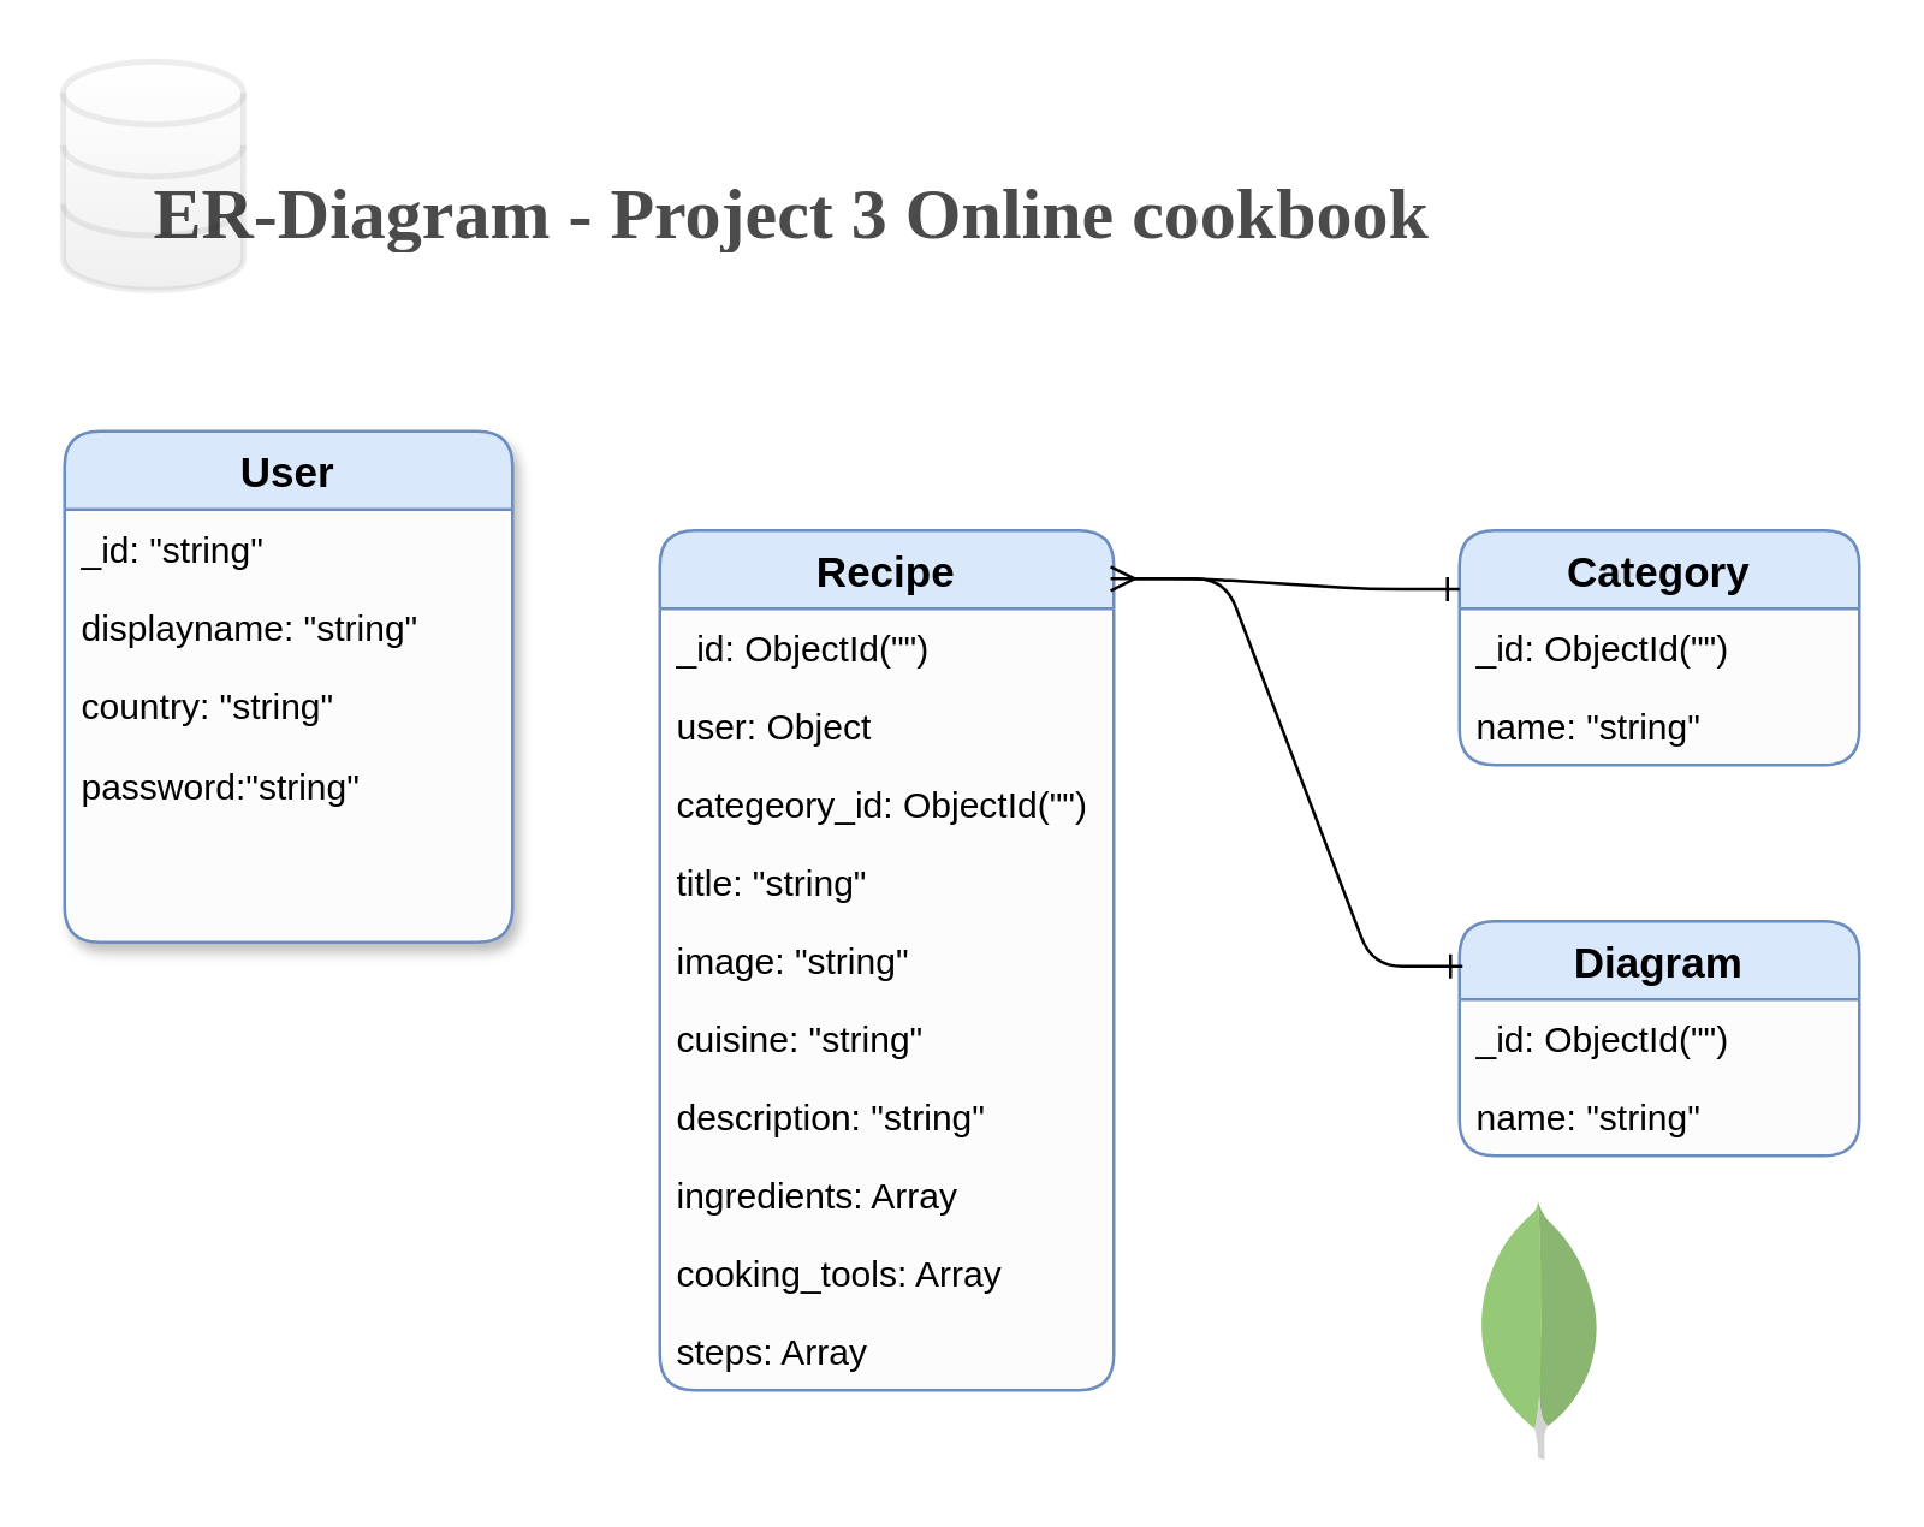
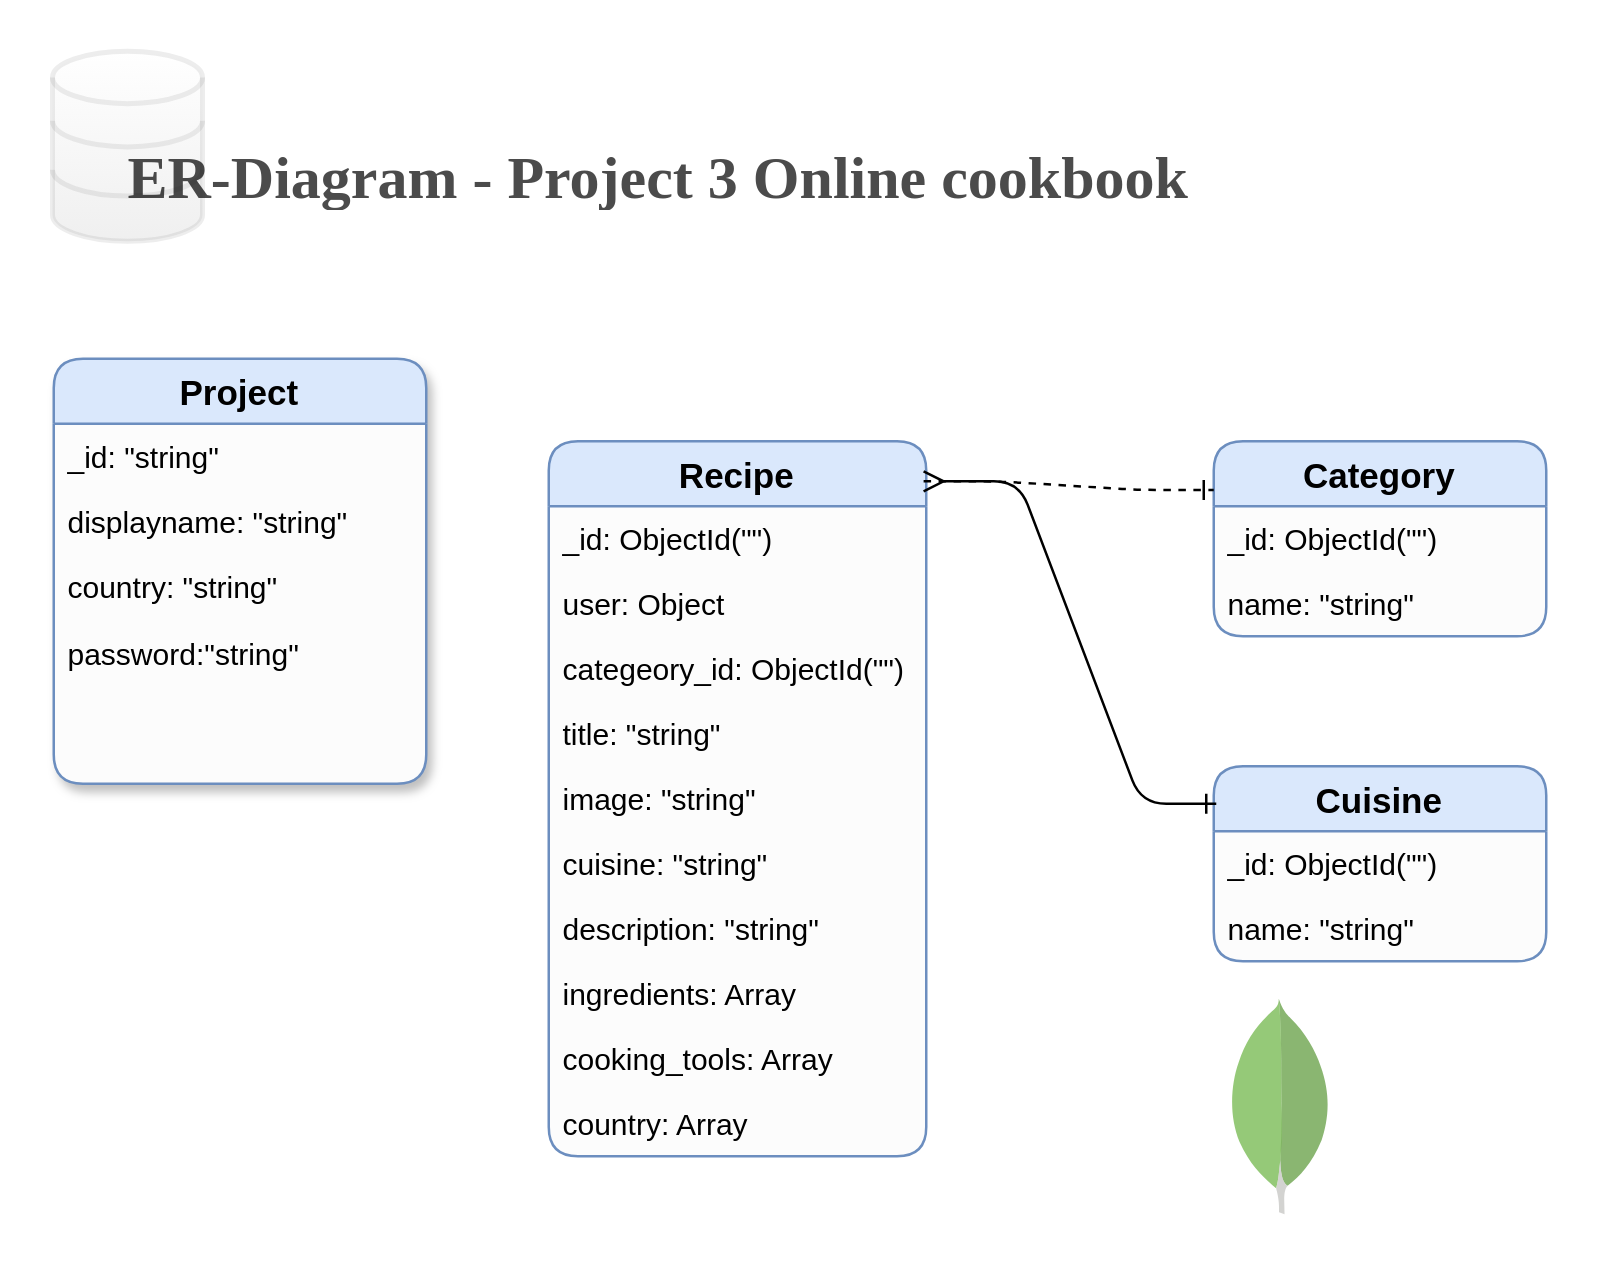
  <mxCell id="0" />
  <mxCell id="1" parent="0" />
  <mxCell id="2" value="Recipe" style="swimlane;fontStyle=1;childLayout=stackLayout;horizontal=1;startSize=26;fillColor=#dae8fc;horizontalStack=0;resizeParent=1;resizeParentMax=0;resizeLast=0;collapsible=1;marginBottom=0;swimlaneFillColor=#FCFCFC;align=center;fontSize=14;strokeColor=#6c8ebf;rounded=1;" parent="1" vertex="1"><mxGeometry x="219" y="176" width="151" height="286" as="geometry" /></mxCell>
  <mxCell id="3" value="_id: ObjectId(&quot;&quot;)" style="text;strokeColor=none;fillColor=none;spacingLeft=4;spacingRight=4;overflow=hidden;rotatable=0;points=[[0,0.5],[1,0.5]];portConstraint=eastwest;fontSize=12;" parent="2" vertex="1"><mxGeometry y="26" width="151" height="26" as="geometry" /></mxCell>
  <mxCell id="4" value="user: Object" style="text;strokeColor=none;fillColor=none;spacingLeft=4;spacingRight=4;overflow=hidden;rotatable=0;points=[[0,0.5],[1,0.5]];portConstraint=eastwest;fontSize=12;" parent="2" vertex="1"><mxGeometry y="52" width="151" height="26" as="geometry" /></mxCell>
  <mxCell id="5" value="categeory_id: ObjectId(&quot;&quot;)" style="text;strokeColor=none;fillColor=none;spacingLeft=4;spacingRight=4;overflow=hidden;rotatable=0;points=[[0,0.5],[1,0.5]];portConstraint=eastwest;fontSize=12;" parent="2" vertex="1"><mxGeometry y="78" width="151" height="26" as="geometry" /></mxCell>
  <mxCell id="6" value="title: &quot;string&quot;" style="text;strokeColor=none;fillColor=none;spacingLeft=4;spacingRight=4;overflow=hidden;rotatable=0;points=[[0,0.5],[1,0.5]];portConstraint=eastwest;fontSize=12;" parent="2" vertex="1"><mxGeometry y="104" width="151" height="26" as="geometry" /></mxCell>
  <mxCell id="7" value="image: &quot;string&quot;" style="text;strokeColor=none;fillColor=none;spacingLeft=4;spacingRight=4;overflow=hidden;rotatable=0;points=[[0,0.5],[1,0.5]];portConstraint=eastwest;fontSize=12;" parent="2" vertex="1"><mxGeometry y="130" width="151" height="26" as="geometry" /></mxCell>
  <mxCell id="8" value="cuisine: &quot;string&quot;" style="text;strokeColor=none;fillColor=none;spacingLeft=4;spacingRight=4;overflow=hidden;rotatable=0;points=[[0,0.5],[1,0.5]];portConstraint=eastwest;fontSize=12;" parent="2" vertex="1"><mxGeometry y="156" width="151" height="26" as="geometry" /></mxCell>
  <mxCell id="9" value="description: &quot;string&quot;" style="text;strokeColor=none;fillColor=none;spacingLeft=4;spacingRight=4;overflow=hidden;rotatable=0;points=[[0,0.5],[1,0.5]];portConstraint=eastwest;fontSize=12;" parent="2" vertex="1"><mxGeometry y="182" width="151" height="26" as="geometry" /></mxCell>
  <mxCell id="10" value="ingredients: Array&#10;" style="text;strokeColor=none;fillColor=none;spacingLeft=4;spacingRight=4;overflow=hidden;rotatable=0;points=[[0,0.5],[1,0.5]];portConstraint=eastwest;fontSize=12;" parent="2" vertex="1"><mxGeometry y="208" width="151" height="26" as="geometry" /></mxCell>
  <mxCell id="11" value="cooking_tools: Array" style="text;strokeColor=none;fillColor=none;spacingLeft=4;spacingRight=4;overflow=hidden;rotatable=0;points=[[0,0.5],[1,0.5]];portConstraint=eastwest;fontSize=12;" parent="2" vertex="1"><mxGeometry y="234" width="151" height="26" as="geometry" /></mxCell>
- <mxCell id="12" value="steps: Array" style="text;strokeColor=none;fillColor=none;spacingLeft=4;spacingRight=4;overflow=hidden;rotatable=0;points=[[0,0.5],[1,0.5]];portConstraint=eastwest;fontSize=12;" parent="2" vertex="1"><mxGeometry y="260" width="151" height="26" as="geometry" /></mxCell>
+ <mxCell id="12" value="country: Array" style="text;strokeColor=none;fillColor=none;spacingLeft=4;spacingRight=4;overflow=hidden;rotatable=0;points=[[0,0.5],[1,0.5]];portConstraint=eastwest;fontSize=12;" parent="2" vertex="1"><mxGeometry y="260" width="151" height="26" as="geometry" /></mxCell>
  <mxCell id="13" value="Category" style="swimlane;fontStyle=1;childLayout=stackLayout;horizontal=1;startSize=26;fillColor=#dae8fc;horizontalStack=0;resizeParent=1;resizeParentMax=0;resizeLast=0;collapsible=1;marginBottom=0;swimlaneFillColor=#FCFCFC;align=center;fontSize=14;strokeColor=#6c8ebf;rounded=1;" parent="1" vertex="1"><mxGeometry x="485" y="176" width="133" height="78" as="geometry" /></mxCell>
  <mxCell id="14" value="_id: ObjectId(&quot;&quot;)" style="text;strokeColor=none;fillColor=none;spacingLeft=4;spacingRight=4;overflow=hidden;rotatable=0;points=[[0,0.5],[1,0.5]];portConstraint=eastwest;fontSize=12;" parent="13" vertex="1"><mxGeometry y="26" width="133" height="26" as="geometry" /></mxCell>
  <mxCell id="15" value="name: &quot;string&quot;" style="text;strokeColor=none;fillColor=none;spacingLeft=4;spacingRight=4;overflow=hidden;rotatable=0;points=[[0,0.5],[1,0.5]];portConstraint=eastwest;fontSize=12;" parent="13" vertex="1"><mxGeometry y="52" width="133" height="26" as="geometry" /></mxCell>
- <mxCell id="16" value="User" style="swimlane;fontStyle=1;childLayout=stackLayout;horizontal=1;startSize=26;fillColor=#dae8fc;horizontalStack=0;resizeParent=1;resizeParentMax=0;resizeLast=0;collapsible=1;marginBottom=0;swimlaneFillColor=#FCFCFC;align=center;fontSize=14;strokeColor=#6c8ebf;rounded=1;shadow=1;comic=0;glass=0;" parent="1" vertex="1"><mxGeometry x="21" y="143" width="149" height="170" as="geometry" /></mxCell>
+ <mxCell id="16" value="Project" style="swimlane;fontStyle=1;childLayout=stackLayout;horizontal=1;startSize=26;fillColor=#dae8fc;horizontalStack=0;resizeParent=1;resizeParentMax=0;resizeLast=0;collapsible=1;marginBottom=0;swimlaneFillColor=#FCFCFC;align=center;fontSize=14;strokeColor=#6c8ebf;rounded=1;shadow=1;comic=0;glass=0;" parent="1" vertex="1"><mxGeometry x="21" y="143" width="149" height="170" as="geometry" /></mxCell>
  <mxCell id="17" value="_id: &quot;string&quot;" style="text;strokeColor=none;fillColor=none;spacingLeft=4;spacingRight=4;overflow=hidden;rotatable=0;points=[[0,0.5],[1,0.5]];portConstraint=eastwest;fontSize=12;" parent="16" vertex="1"><mxGeometry y="26" width="149" height="26" as="geometry" /></mxCell>
  <mxCell id="18" value="displayname: &quot;string&quot;" style="text;strokeColor=none;fillColor=none;spacingLeft=4;spacingRight=4;overflow=hidden;rotatable=0;points=[[0,0.5],[1,0.5]];portConstraint=eastwest;fontSize=12;" parent="16" vertex="1"><mxGeometry y="52" width="149" height="26" as="geometry" /></mxCell>
  <mxCell id="19" value="country: &quot;string&quot;" style="text;strokeColor=none;fillColor=none;spacingLeft=4;spacingRight=4;overflow=hidden;rotatable=0;points=[[0,0.5],[1,0.5]];portConstraint=eastwest;fontSize=12;" parent="16" vertex="1"><mxGeometry y="78" width="149" height="92" as="geometry" /></mxCell>
  <mxCell id="20" value="" style="html=1;verticalLabelPosition=bottom;align=center;labelBackgroundColor=#ffffff;verticalAlign=top;strokeWidth=2;strokeColor=#4D4D4D;fillColor=#ffffff;shadow=0;dashed=0;shape=mxgraph.ios7.icons.data;fontSize=24;fontColor=#333333;gradientColor=#666666;gradientDirection=south;opacity=10;" parent="1" vertex="1"><mxGeometry x="20.5" y="20" width="60" height="76" as="geometry" /></mxCell>
  <mxCell id="21" value="ER-Diagram - Project 3 Online cookbook" style="text;resizable=0;points=[];autosize=1;align=left;verticalAlign=middle;spacingTop=-4;strokeWidth=1;fontSize=24;fontFamily=Tahoma;html=1;labelBorderColor=none;labelBackgroundColor=none;fontColor=#000000;textOpacity=70;fontStyle=1;labelPosition=center;verticalLabelPosition=middle;" parent="1" vertex="1"><mxGeometry x="49" y="58" width="411" height="29" as="geometry" /></mxCell>
  <mxCell id="22" value="" style="dashed=0;outlineConnect=0;html=1;align=center;labelPosition=center;verticalLabelPosition=bottom;verticalAlign=top;shape=mxgraph.weblogos.mongodb;strokeColor=#4D4D4D;gradientColor=#666666;fontSize=24;opacity=70;" parent="1" vertex="1"><mxGeometry x="491" y="399" width="41.2" height="86.2" as="geometry" /></mxCell>
  <mxCell id="23" value="password:&quot;string&quot;" style="text;strokeColor=none;fillColor=none;spacingLeft=4;spacingRight=4;overflow=hidden;rotatable=0;points=[[0,0.5],[1,0.5]];portConstraint=eastwest;fontSize=12;" vertex="1" parent="1"><mxGeometry x="21" y="248" width="118" height="1" as="geometry" /></mxCell>
- <mxCell id="24" value="Diagram" style="swimlane;fontStyle=1;childLayout=stackLayout;horizontal=1;startSize=26;fillColor=#dae8fc;horizontalStack=0;resizeParent=1;resizeParentMax=0;resizeLast=0;collapsible=1;marginBottom=0;swimlaneFillColor=#FCFCFC;align=center;fontSize=14;strokeColor=#6c8ebf;rounded=1;" vertex="1" parent="1"><mxGeometry x="485" y="306" width="133" height="78" as="geometry" /></mxCell>
+ <mxCell id="24" value="Cuisine" style="swimlane;fontStyle=1;childLayout=stackLayout;horizontal=1;startSize=26;fillColor=#dae8fc;horizontalStack=0;resizeParent=1;resizeParentMax=0;resizeLast=0;collapsible=1;marginBottom=0;swimlaneFillColor=#FCFCFC;align=center;fontSize=14;strokeColor=#6c8ebf;rounded=1;" vertex="1" parent="1"><mxGeometry x="485" y="306" width="133" height="78" as="geometry" /></mxCell>
  <mxCell id="25" value="_id: ObjectId(&quot;&quot;)" style="text;strokeColor=none;fillColor=none;spacingLeft=4;spacingRight=4;overflow=hidden;rotatable=0;points=[[0,0.5],[1,0.5]];portConstraint=eastwest;fontSize=12;" vertex="1" parent="24"><mxGeometry y="26" width="133" height="26" as="geometry" /></mxCell>
  <mxCell id="26" value="name: &quot;string&quot;" style="text;strokeColor=none;fillColor=none;spacingLeft=4;spacingRight=4;overflow=hidden;rotatable=0;points=[[0,0.5],[1,0.5]];portConstraint=eastwest;fontSize=12;" vertex="1" parent="24"><mxGeometry y="52" width="133" height="26" as="geometry" /></mxCell>
- <mxCell id="27" value="" style="edgeStyle=entityRelationEdgeStyle;fontSize=12;html=1;endArrow=ERone;entryX=0;entryY=0.25;entryDx=0;entryDy=0;exitX=0.993;exitY=0.056;exitDx=0;exitDy=0;exitPerimeter=0;endFill=0;startArrow=ERmany;startFill=0;" edge="1" parent="1" source="2" target="13"><mxGeometry width="100" height="100" relative="1" as="geometry"><mxPoint x="484" y="279" as="sourcePoint" /><mxPoint x="584" y="179" as="targetPoint" /></mxGeometry></mxCell>
+ <mxCell id="27" value="" style="edgeStyle=entityRelationEdgeStyle;fontSize=12;html=1;endArrow=ERone;entryX=0;entryY=0.25;entryDx=0;entryDy=0;exitX=0.993;exitY=0.056;exitDx=0;exitDy=0;exitPerimeter=0;endFill=0;startArrow=ERmany;startFill=0;dashed=1;" edge="1" parent="1" source="2" target="13"><mxGeometry width="100" height="100" relative="1" as="geometry"><mxPoint x="484" y="279" as="sourcePoint" /><mxPoint x="584" y="179" as="targetPoint" /></mxGeometry></mxCell>
  <mxCell id="28" value="" style="edgeStyle=entityRelationEdgeStyle;fontSize=12;html=1;endArrow=ERone;entryX=0;entryY=0.25;entryDx=0;entryDy=0;endFill=0;startArrow=none;startFill=0;" edge="1" parent="1"><mxGeometry width="100" height="100" relative="1" as="geometry"><mxPoint x="377" y="192" as="sourcePoint" /><mxPoint x="486" y="321" as="targetPoint" /></mxGeometry></mxCell>
